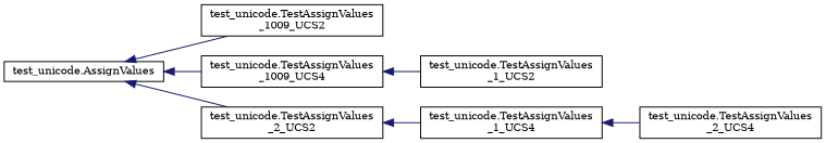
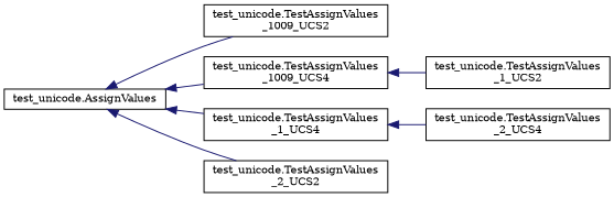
  digraph {
    fontname="DejaVu Serif"
    rankdir=LR
    node [color=black fillcolor=white fontname="DejaVu Serif" fontsize=10 shape=record style=filled]
    edge [color=midnightblue dir=back fontname="DejaVu Serif" fontsize=10 labelfontname=Helvetica labelfontsize=10 style=solid]
    n1 [height=0.2 label="test_unicode.AssignValues" width=0.4]
    n2 [height=0.2 label="test_unicode.TestAssignValues\l_1009_UCS2" width=0.4]
    n3 [height=0.2 label="test_unicode.TestAssignValues\l_1009_UCS4" width=0.4]
    n4 [height=0.2 label="test_unicode.TestAssignValues\l_1_UCS4" width=0.4]
    n5 [height=0.2 label="test_unicode.TestAssignValues\l_2_UCS2" width=0.4]
    n6 [height=0.2 label="test_unicode.TestAssignValues\l_1_UCS2" width=0.4]
    n7 [height=0.2 label="test_unicode.TestAssignValues\l_2_UCS4" width=0.4]
    n1 -> n2
    n1 -> n3
-   n5 -> n4
+   n1 -> n4
    n1 -> n5
    n3 -> n6
    n4 -> n7
  }
